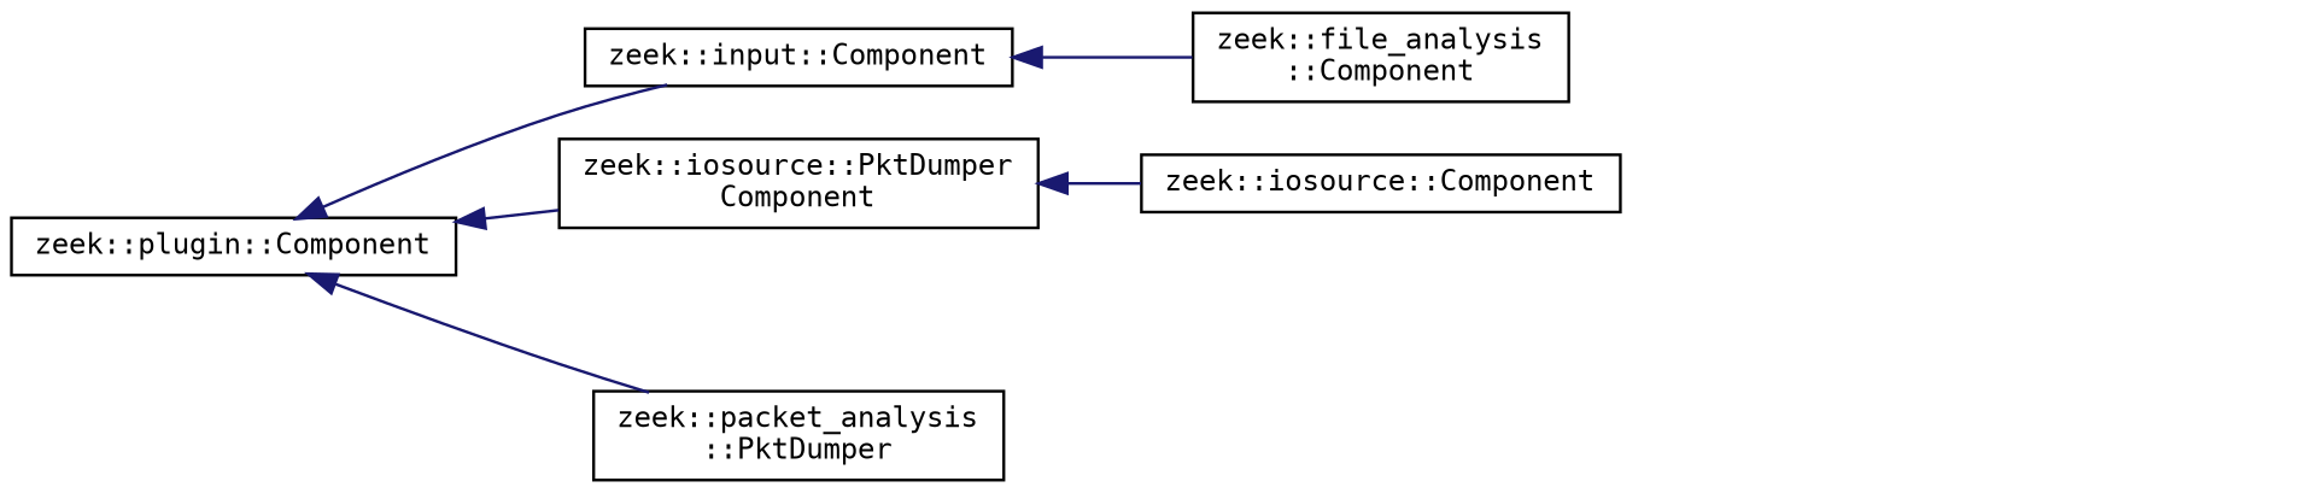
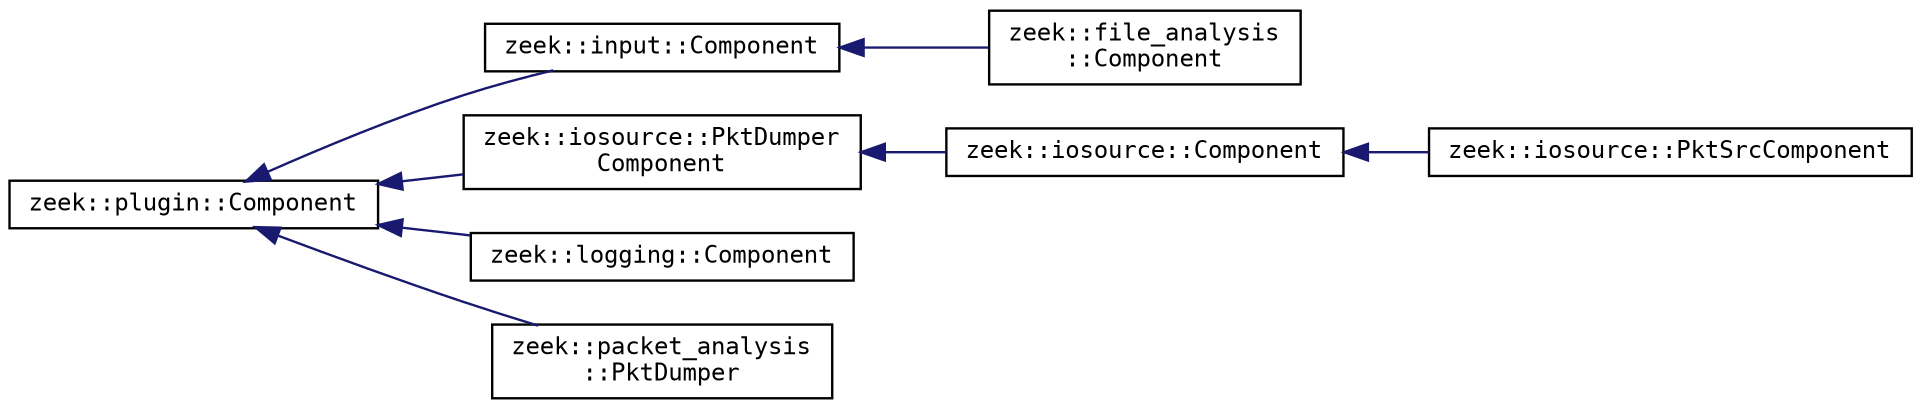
  digraph {
    fontname="DejaVu Sans Mono"
    rankdir=LR
    node [color=black fillcolor=white fontname="DejaVu Sans Mono" fontsize=10 shape=record style=filled]
    edge [color=midnightblue dir=back fontname="DejaVu Sans Mono" fontsize=10 labelfontname=Helvetica labelfontsize=10 style=solid]
    n1 [height=0.2 label="zeek::plugin::Component" width=0.4]
    n2 [height=0.2 label="zeek::input::Component" width=0.4]
    n3 [height=0.2 label="zeek::iosource::PktDumper\lComponent" width=0.4]
+   n4 [height=0.2 label="zeek::logging::Component" width=0.4]
    n5 [height=0.2 label="zeek::packet_analysis\l::PktDumper" width=0.4]
    n6 [height=0.2 label="zeek::file_analysis\l::Component" width=0.4]
    n7 [height=0.2 label="zeek::iosource::Component" width=0.4]
+   n8 [height=0.2 label="zeek::iosource::PktSrcComponent" width=0.4]
    n1 -> n2
    n1 -> n3
+   n1 -> n4
    n1 -> n5
    n2 -> n6
    n3 -> n7
+   n7 -> n8
  }
